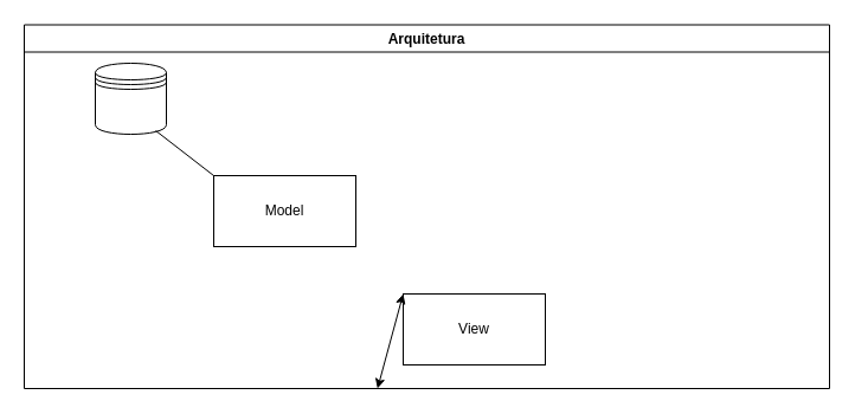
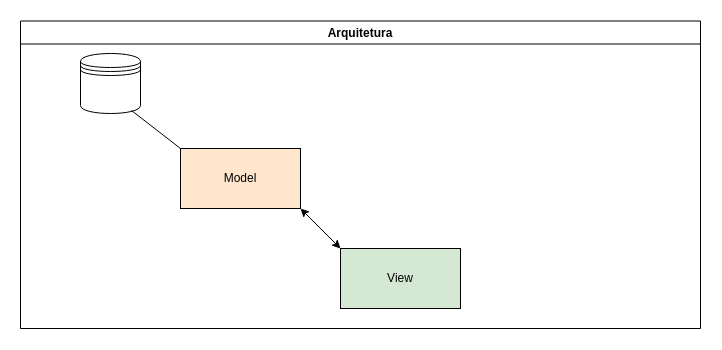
  <mxCell id="0" />
  <mxCell id="1" parent="0" />
  <mxCell id="2" value="" style="shape=datastore;whiteSpace=wrap;html=1;" vertex="1" parent="1"><mxGeometry x="80" y="53" width="60" height="60" as="geometry" /></mxCell>
- <mxCell id="3" value="View" style="rounded=0;whiteSpace=wrap;html=1;" vertex="1" parent="1"><mxGeometry x="340" y="248" width="120" height="60" as="geometry" /></mxCell>
- <mxCell id="4" value="Model" style="rounded=0;whiteSpace=wrap;html=1;" vertex="1" parent="1"><mxGeometry x="180" y="148" width="120" height="60" as="geometry" /></mxCell>
- <mxCell id="5" value="" style="endArrow=classic;startArrow=classic;html=1;exitX=0;exitY=0;exitDx=0;exitDy=0;" edge="1" parent="1" source="3" target="7"><mxGeometry width="50" height="50" relative="1" as="geometry"><mxPoint x="300" y="268" as="sourcePoint" /><mxPoint x="350" y="218" as="targetPoint" /></mxGeometry></mxCell>
+ <mxCell id="3" value="View" style="rounded=0;whiteSpace=wrap;html=1;fillColor=#d5e8d4;" vertex="1" parent="1"><mxGeometry x="340" y="248" width="120" height="60" as="geometry" /></mxCell>
+ <mxCell id="4" value="Model" style="rounded=0;whiteSpace=wrap;html=1;fillColor=#ffe6cc;" vertex="1" parent="1"><mxGeometry x="180" y="148" width="120" height="60" as="geometry" /></mxCell>
+ <mxCell id="5" value="" style="endArrow=classic;startArrow=classic;html=1;entryX=1;entryY=1;entryDx=0;entryDy=0;exitX=0;exitY=0;exitDx=0;exitDy=0;" edge="1" parent="1" source="3" target="4"><mxGeometry width="50" height="50" relative="1" as="geometry"><mxPoint x="300" y="268" as="sourcePoint" /><mxPoint x="350" y="218" as="targetPoint" /></mxGeometry></mxCell>
  <mxCell id="6" value="" style="endArrow=none;html=1;exitX=0.85;exitY=0.95;exitDx=0;exitDy=0;exitPerimeter=0;entryX=0;entryY=0;entryDx=0;entryDy=0;" edge="1" parent="1" source="2" target="4"><mxGeometry width="50" height="50" relative="1" as="geometry"><mxPoint x="300" y="118" as="sourcePoint" /><mxPoint x="350" y="68" as="targetPoint" /></mxGeometry></mxCell>
  <mxCell id="7" value="Arquitetura" style="swimlane;" vertex="1" parent="1"><mxGeometry x="20" y="20.5" width="680" height="307.5" as="geometry" /></mxCell>
